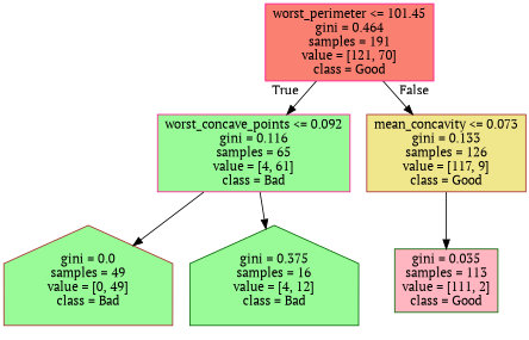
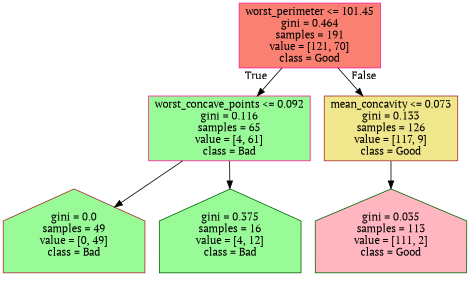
  digraph {
    fontname="PT Serif"
    node [color=deeppink fillcolor=palegreen fontname="PT Serif" shape=box style=filled]
    edge [fontname="PT Serif"]
    n1 [fillcolor=salmon label="worst_perimeter <= 101.45\ngini = 0.464\nsamples = 191\nvalue = [121, 70]\nclass = Good"]
    n2 [label="worst_concave_points <= 0.092\ngini = 0.116\nsamples = 65\nvalue = [4, 61]\nclass = Bad"]
    n3 [color=brown fillcolor=khaki label="mean_concavity <= 0.073\ngini = 0.133\nsamples = 126\nvalue = [117, 9]\nclass = Good"]
    n4 [color=brown label="gini = 0.0\nsamples = 49\nvalue = [0, 49]\nclass = Bad" shape=house]
    n5 [color=darkgreen label="gini = 0.375\nsamples = 16\nvalue = [4, 12]\nclass = Bad" shape=house]
-   n6 [color=darkgreen fillcolor=lightpink label="gini = 0.035\nsamples = 113\nvalue = [111, 2]\nclass = Good"]
+   n6 [color=darkgreen fillcolor=lightpink label="gini = 0.035\nsamples = 113\nvalue = [111, 2]\nclass = Good" shape=house]
    n1 -> n2 [headlabel=True labelangle=45 labeldistance=2.5]
    n1 -> n3 [headlabel=False labelangle=-45 labeldistance=2.5]
    n2 -> n4
    n2 -> n5
    n3 -> n6
  }
